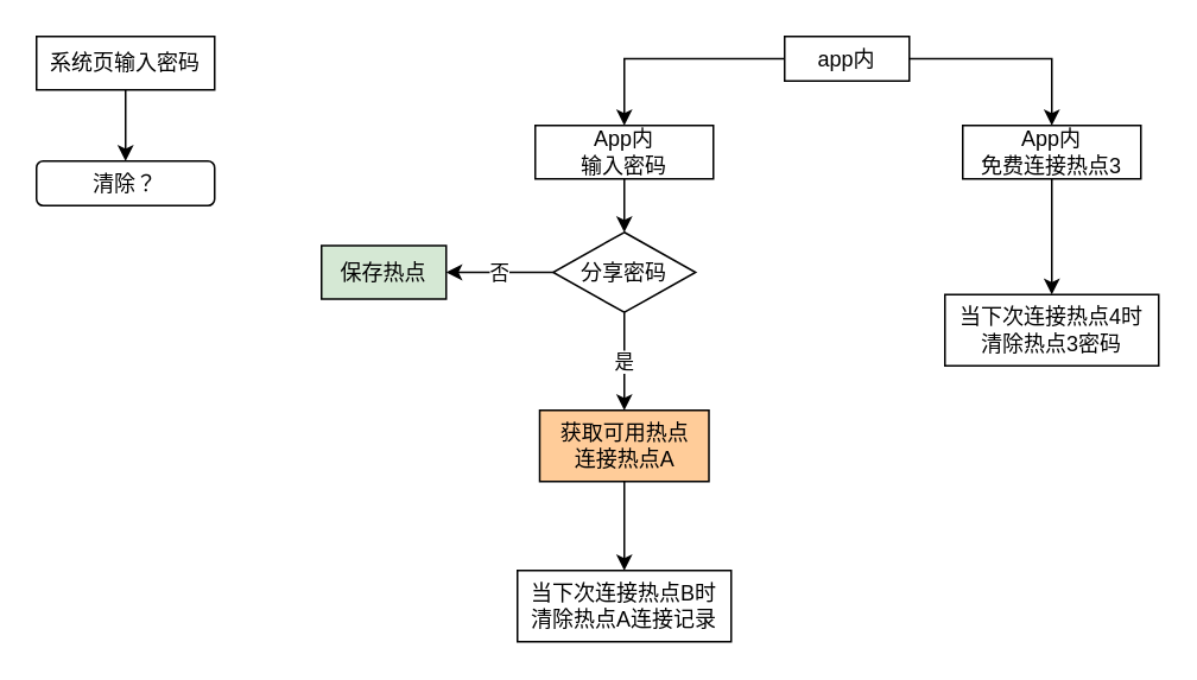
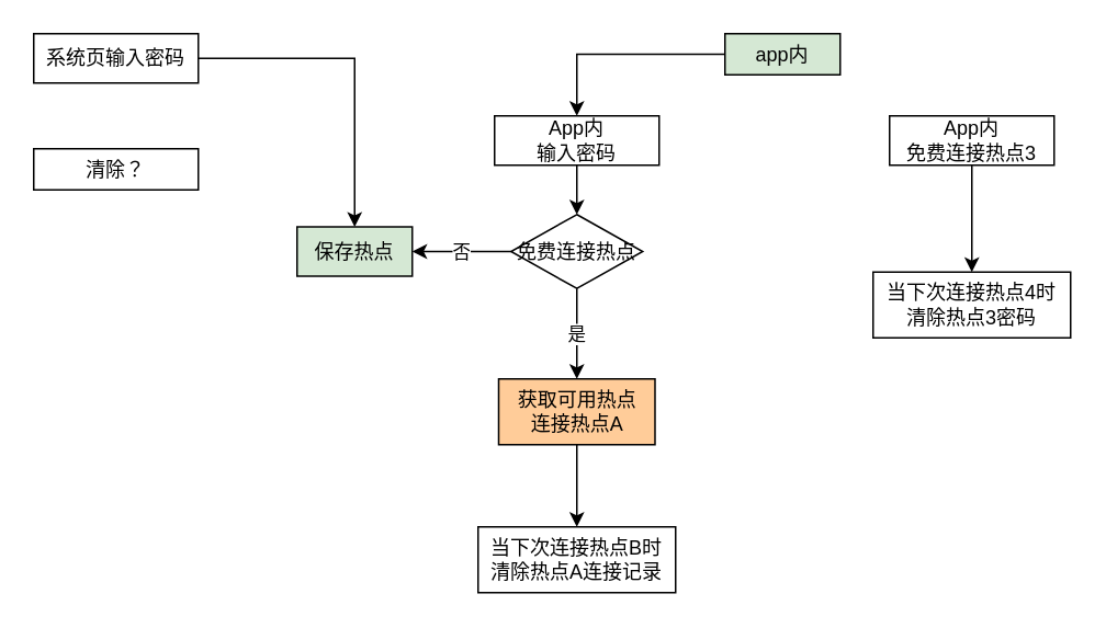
  <mxCell id="0" />
  <mxCell id="1" parent="0" />
- <mxCell id="2" value="" style="edgeStyle=orthogonalEdgeStyle;rounded=0;orthogonalLoop=1;jettySize=auto;html=1;" edge="1" parent="1" source="3" target="12"><mxGeometry relative="1" as="geometry" /></mxCell>
+ <mxCell id="2" value="" style="edgeStyle=orthogonalEdgeStyle;rounded=0;orthogonalLoop=1;jettySize=auto;html=1;" edge="1" parent="1" source="3" target="11"><mxGeometry relative="1" as="geometry" /></mxCell>
  <mxCell id="3" value="系统页输入密码" style="rounded=0;whiteSpace=wrap;html=1;" parent="1" vertex="1"><mxGeometry x="20" y="20" width="100" height="30" as="geometry" /></mxCell>
  <mxCell id="4" value="" style="edgeStyle=orthogonalEdgeStyle;rounded=0;orthogonalLoop=1;jettySize=auto;html=1;" edge="1" parent="1" source="5" target="8"><mxGeometry relative="1" as="geometry" /></mxCell>
  <mxCell id="5" value="App内&lt;br&gt;输入密码" style="rounded=0;whiteSpace=wrap;html=1;" vertex="1" parent="1"><mxGeometry x="300" y="70" width="100" height="30" as="geometry" /></mxCell>
  <mxCell id="6" value="是" style="edgeStyle=orthogonalEdgeStyle;rounded=0;orthogonalLoop=1;jettySize=auto;html=1;" edge="1" parent="1" source="8" target="10"><mxGeometry relative="1" as="geometry" /></mxCell>
  <mxCell id="7" value="否" style="edgeStyle=orthogonalEdgeStyle;rounded=0;orthogonalLoop=1;jettySize=auto;html=1;" edge="1" parent="1" source="8" target="11"><mxGeometry relative="1" as="geometry" /></mxCell>
- <mxCell id="8" value="分享密码" style="rhombus;whiteSpace=wrap;html=1;rounded=0;" vertex="1" parent="1"><mxGeometry x="310" y="130" width="80" height="45" as="geometry" /></mxCell>
+ <mxCell id="8" value="免费连接热点" style="rhombus;whiteSpace=wrap;html=1;rounded=0;" vertex="1" parent="1"><mxGeometry x="310" y="130" width="80" height="45" as="geometry" /></mxCell>
  <mxCell id="9" value="" style="edgeStyle=orthogonalEdgeStyle;rounded=0;orthogonalLoop=1;jettySize=auto;html=1;" edge="1" parent="1" source="10" target="13"><mxGeometry relative="1" as="geometry" /></mxCell>
  <mxCell id="10" value="获取可用热点&lt;br&gt;连接热点A" style="whiteSpace=wrap;html=1;rounded=0;fillColor=#ffcc99;" vertex="1" parent="1"><mxGeometry x="302.5" y="230" width="95" height="40" as="geometry" /></mxCell>
  <mxCell id="11" value="保存热点" style="whiteSpace=wrap;html=1;rounded=0;fillColor=#d5e8d4;" vertex="1" parent="1"><mxGeometry x="180" y="137.5" width="70" height="30" as="geometry" /></mxCell>
- <mxCell id="12" value="清除？" style="whiteSpace=wrap;html=1;rounded=1;" vertex="1" parent="1"><mxGeometry x="20" y="90" width="100" height="25" as="geometry" /></mxCell>
+ <mxCell id="12" value="清除？" style="whiteSpace=wrap;html=1;rounded=0;" vertex="1" parent="1"><mxGeometry x="20" y="90" width="100" height="25" as="geometry" /></mxCell>
  <mxCell id="13" value="当下次连接热点B时&lt;br&gt;清除热点A连接记录" style="whiteSpace=wrap;html=1;rounded=0;" vertex="1" parent="1"><mxGeometry x="290" y="320" width="120" height="40" as="geometry" /></mxCell>
  <mxCell id="14" value="" style="edgeStyle=orthogonalEdgeStyle;rounded=0;orthogonalLoop=1;jettySize=auto;html=1;" edge="1" parent="1" source="15" target="19"><mxGeometry relative="1" as="geometry" /></mxCell>
  <mxCell id="15" value="App内&lt;br&gt;免费连接热点3" style="rounded=0;whiteSpace=wrap;html=1;" vertex="1" parent="1"><mxGeometry x="540" y="70" width="100" height="30" as="geometry" /></mxCell>
- <mxCell id="16" value="" style="edgeStyle=orthogonalEdgeStyle;rounded=0;orthogonalLoop=1;jettySize=auto;html=1;" edge="1" parent="1" source="18" target="15"><mxGeometry relative="1" as="geometry" /></mxCell>
  <mxCell id="17" value="" style="edgeStyle=orthogonalEdgeStyle;rounded=0;orthogonalLoop=1;jettySize=auto;html=1;" edge="1" parent="1" source="18" target="5"><mxGeometry relative="1" as="geometry" /></mxCell>
- <mxCell id="18" value="app内" style="whiteSpace=wrap;html=1;rounded=0;" vertex="1" parent="1"><mxGeometry x="440" y="20" width="70" height="25" as="geometry" /></mxCell>
+ <mxCell id="18" value="app内" style="whiteSpace=wrap;html=1;rounded=0;fillColor=#d5e8d4;" vertex="1" parent="1"><mxGeometry x="440" y="20" width="70" height="25" as="geometry" /></mxCell>
  <mxCell id="19" value="当下次连接热点4时&lt;br&gt;清除热点3密码" style="whiteSpace=wrap;html=1;rounded=0;" vertex="1" parent="1"><mxGeometry x="530" y="165" width="120" height="40" as="geometry" /></mxCell>
